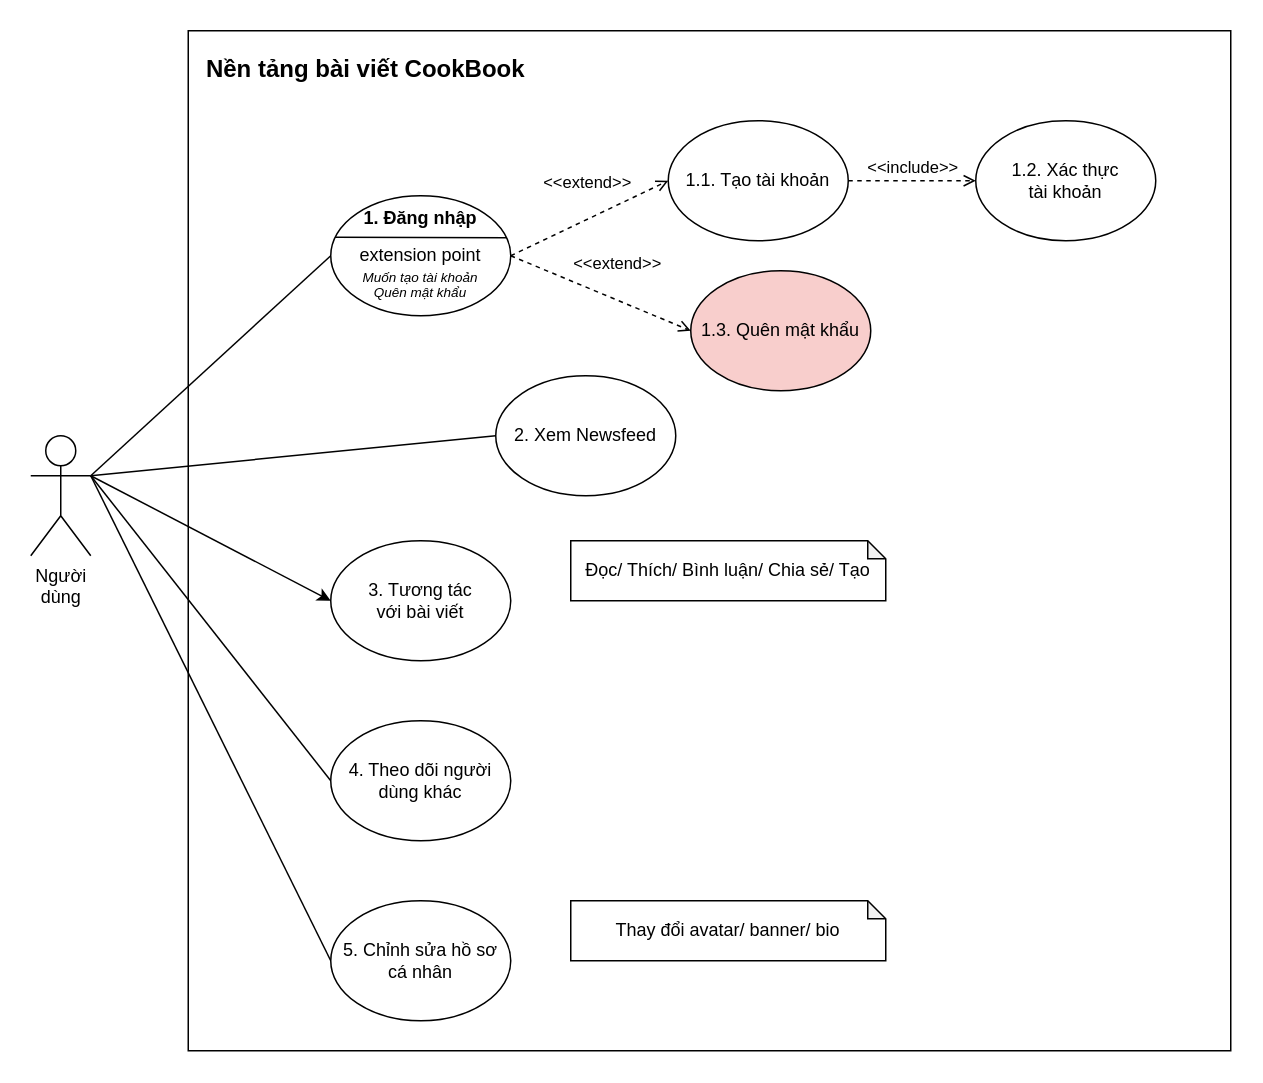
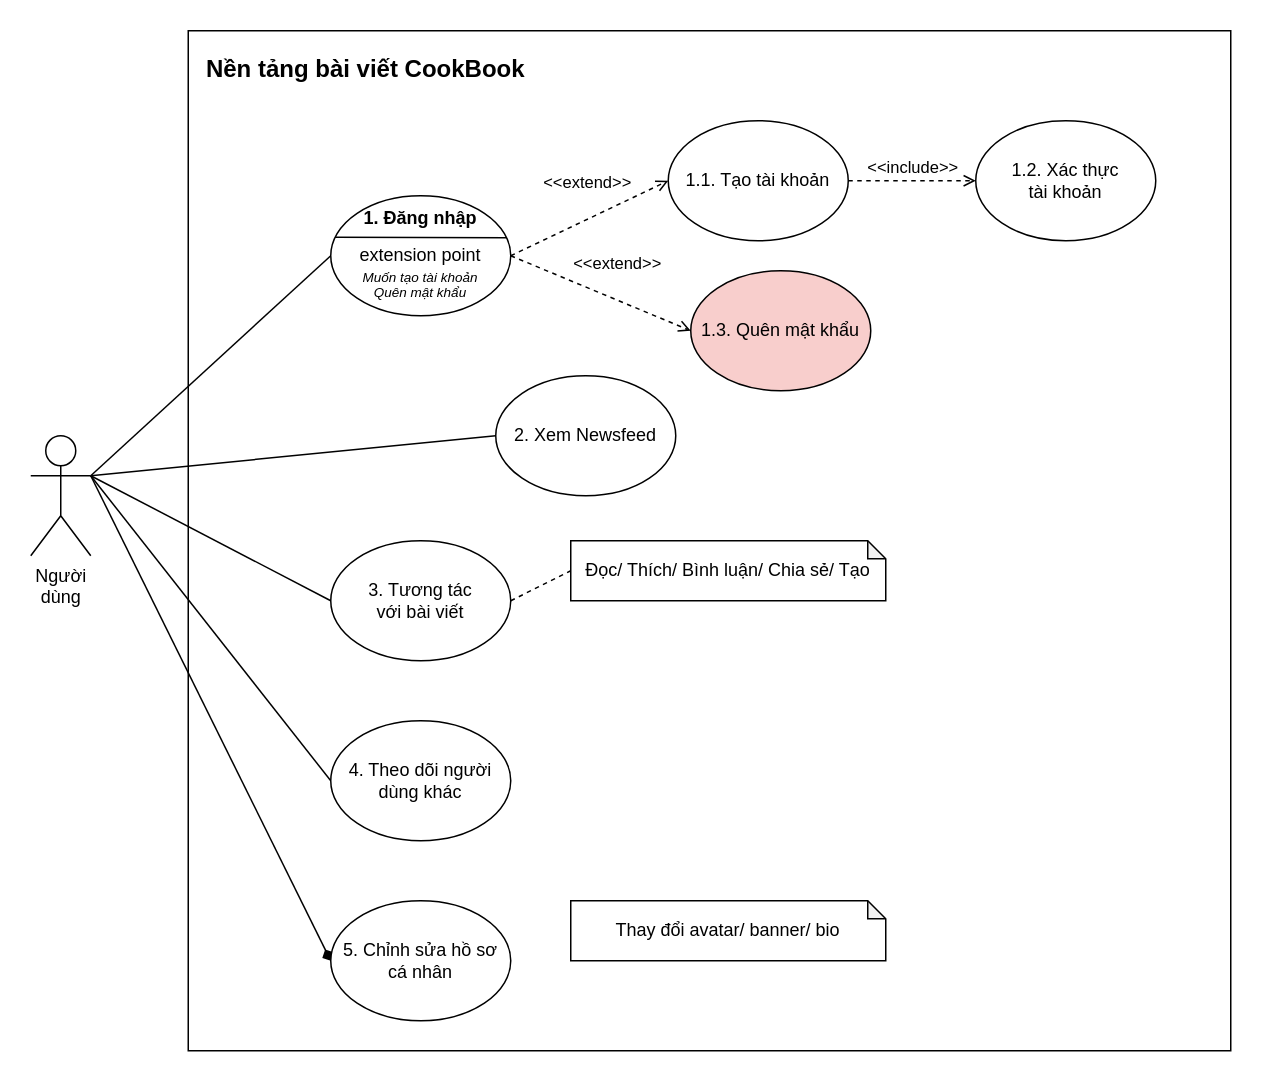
  <mxCell id="0" />
  <mxCell id="1" parent="0" />
  <mxCell id="2" value="" style="rounded=0;whiteSpace=wrap;html=1;fillColor=none;strokeColor=default;fontSize=12;movable=1;resizable=1;rotatable=1;deletable=1;editable=1;locked=0;connectable=1;" vertex="1" parent="1"><mxGeometry x="125" y="20" width="695" height="680" as="geometry" /></mxCell>
  <mxCell id="3" value="&lt;font&gt;Người&lt;br&gt;dùng&lt;/font&gt;" style="shape=umlActor;verticalLabelPosition=bottom;verticalAlign=top;html=1;outlineConnect=0;fontSize=12;" vertex="1" parent="1"><mxGeometry x="20" y="290" width="40" height="80" as="geometry" /></mxCell>
  <mxCell id="4" value="" style="endArrow=none;html=1;rounded=0;entryX=0;entryY=0.5;entryDx=0;entryDy=0;exitX=1;exitY=0.333;exitDx=0;exitDy=0;exitPerimeter=0;fontSize=12;" edge="1" parent="1" source="3" target="7"><mxGeometry width="50" height="50" relative="1" as="geometry"><mxPoint y="440" as="sourcePoint" x="-10" /><mxPoint x="220" y="170" as="targetPoint" /></mxGeometry></mxCell>
  <mxCell id="5" value="&lt;div&gt;&lt;span style=&quot;background-color: initial;&quot;&gt;Nền tảng bài viết CookBook&lt;/span&gt;&lt;br&gt;&lt;/div&gt;" style="text;strokeColor=none;fillColor=none;html=1;fontSize=16;fontStyle=1;verticalAlign=middle;align=center;" vertex="1" parent="1"><mxGeometry x="125" y="20" width="235" height="50" as="geometry" /></mxCell>
  <mxCell id="6" value="" style="endArrow=none;html=1;rounded=0;exitX=1;exitY=0.333;exitDx=0;exitDy=0;exitPerimeter=0;entryX=0;entryY=0.5;entryDx=0;entryDy=0;fontSize=12;" edge="1" parent="1" source="3" target="8"><mxGeometry width="50" height="50" relative="1" as="geometry"><mxPoint x="70" y="317" as="sourcePoint" /><mxPoint x="220" y="460" as="targetPoint" /></mxGeometry></mxCell>
  <mxCell id="7" value="" style="ellipse;whiteSpace=wrap;html=1;" vertex="1" parent="1"><mxGeometry x="220" y="130" width="120" height="80" as="geometry" /></mxCell>
  <mxCell id="8" value="4. Theo dõi người dùng khác" style="ellipse;whiteSpace=wrap;html=1;" vertex="1" parent="1"><mxGeometry x="220" y="480" width="120" height="80" as="geometry" /></mxCell>
  <mxCell id="9" value="2. Xem Newsfeed" style="ellipse;whiteSpace=wrap;html=1;" vertex="1" parent="1"><mxGeometry x="330" y="250" width="120" height="80" as="geometry" /></mxCell>
  <mxCell id="10" value="" style="endArrow=none;html=1;rounded=0;fontSize=12;exitX=1;exitY=0.333;exitDx=0;exitDy=0;exitPerimeter=0;entryX=0;entryY=0.5;entryDx=0;entryDy=0;" edge="1" parent="1" source="3" target="9"><mxGeometry width="50" height="50" relative="1" as="geometry"><mxPoint x="60" y="320" as="sourcePoint" /><mxPoint x="230" y="410" as="targetPoint" /></mxGeometry></mxCell>
  <mxCell id="11" value="1. Đăng nhập" style="text;html=1;align=center;verticalAlign=middle;whiteSpace=wrap;rounded=0;fontStyle=1;fontSize=12;" vertex="1" parent="1"><mxGeometry x="220" y="130" width="120" height="30" as="geometry" /></mxCell>
  <mxCell id="12" value="" style="endArrow=none;html=1;rounded=0;exitX=0.024;exitY=0.346;exitDx=0;exitDy=0;exitPerimeter=0;entryX=0.979;entryY=0.351;entryDx=0;entryDy=0;entryPerimeter=0;" edge="1" parent="1" source="7" target="7"><mxGeometry width="50" height="50" relative="1" as="geometry"><mxPoint x="240" y="230" as="sourcePoint" /><mxPoint x="290" y="180" as="targetPoint" /></mxGeometry></mxCell>
  <mxCell id="13" value="extension point" style="text;html=1;align=center;verticalAlign=middle;whiteSpace=wrap;rounded=0;" vertex="1" parent="1"><mxGeometry x="225" y="160" width="110" height="20" as="geometry" /></mxCell>
  <mxCell id="14" value="Muốn tạo tài khoản" style="text;html=1;align=center;verticalAlign=middle;whiteSpace=wrap;rounded=0;fontSize=9;fontStyle=2" vertex="1" parent="1"><mxGeometry x="220" y="180" width="120" height="10" as="geometry" /></mxCell>
  <mxCell id="15" value="Quên mật khẩu" style="text;html=1;align=center;verticalAlign=middle;whiteSpace=wrap;rounded=0;fontStyle=2;fontSize=9;" vertex="1" parent="1"><mxGeometry x="240" y="190" width="80" height="10" as="geometry" /></mxCell>
  <mxCell id="16" value="1.1. Tạo tài khoản" style="ellipse;whiteSpace=wrap;html=1;" vertex="1" parent="1"><mxGeometry x="445" y="80" width="120" height="80" as="geometry" /></mxCell>
  <mxCell id="17" value="&amp;lt;&amp;lt;extend&amp;gt;&amp;gt;" style="html=1;verticalAlign=bottom;labelBackgroundColor=none;endArrow=open;endFill=0;dashed=1;rounded=0;exitX=1;exitY=0.5;exitDx=0;exitDy=0;entryX=0;entryY=0.5;entryDx=0;entryDy=0;" edge="1" parent="1" source="7" target="16"><mxGeometry x="0.089" y="14" width="160" relative="1" as="geometry"><mxPoint x="440" y="260" as="sourcePoint" /><mxPoint x="600" y="260" as="targetPoint" /><mxPoint as="offset" /></mxGeometry></mxCell>
  <mxCell id="18" value="1.3. Quên mật khẩu" style="ellipse;whiteSpace=wrap;html=1;fillColor=#f8cecc;" vertex="1" parent="1"><mxGeometry x="460" y="180" width="120" height="80" as="geometry" /></mxCell>
  <mxCell id="19" value="&amp;lt;&amp;lt;extend&amp;gt;&amp;gt;" style="html=1;verticalAlign=bottom;labelBackgroundColor=none;endArrow=open;endFill=0;dashed=1;rounded=0;exitX=1;exitY=0.5;exitDx=0;exitDy=0;entryX=0;entryY=0.5;entryDx=0;entryDy=0;" edge="1" parent="1" target="18" source="7"><mxGeometry x="0.089" y="14" width="160" relative="1" as="geometry"><mxPoint x="340" y="270" as="sourcePoint" /><mxPoint x="600" y="360" as="targetPoint" /><mxPoint as="offset" /></mxGeometry></mxCell>
  <mxCell id="20" value="3. Tương tác &lt;br&gt;với bài viết" style="ellipse;whiteSpace=wrap;html=1;" vertex="1" parent="1"><mxGeometry x="220" y="360" width="120" height="80" as="geometry" /></mxCell>
- <mxCell id="21" value="" style="endArrow=classic;html=1;rounded=0;fontSize=12;exitX=1;exitY=0.333;exitDx=0;exitDy=0;exitPerimeter=0;entryX=0;entryY=0.5;entryDx=0;entryDy=0;" edge="1" parent="1" source="3" target="20"><mxGeometry width="50" height="50" relative="1" as="geometry"><mxPoint x="70" y="327" as="sourcePoint" /><mxPoint x="230" y="300" as="targetPoint" /></mxGeometry></mxCell>
+ <mxCell id="21" value="" style="endArrow=none;html=1;rounded=0;fontSize=12;exitX=1;exitY=0.333;exitDx=0;exitDy=0;exitPerimeter=0;entryX=0;entryY=0.5;entryDx=0;entryDy=0;" edge="1" parent="1" source="3" target="20"><mxGeometry width="50" height="50" relative="1" as="geometry"><mxPoint x="70" y="327" as="sourcePoint" /><mxPoint x="230" y="300" as="targetPoint" /></mxGeometry></mxCell>
  <mxCell id="22" value="Đọc/ Thích/ Bình luận/ Chia sẻ/ Tạo" style="shape=note;whiteSpace=wrap;html=1;backgroundOutline=1;darkOpacity=0.05;size=12;" vertex="1" parent="1"><mxGeometry x="380" y="360" width="210" height="40" as="geometry" /></mxCell>
- <mxCell id="24" value="" style="endArrow=none;html=1;rounded=0;exitX=1;exitY=0.333;exitDx=0;exitDy=0;exitPerimeter=0;fontSize=12;entryX=0;entryY=0.5;entryDx=0;entryDy=0;" edge="1" parent="1" source="3" target="25"><mxGeometry width="50" height="50" relative="1" as="geometry"><mxPoint x="70" y="327" as="sourcePoint" /><mxPoint x="200" y="590" as="targetPoint" /></mxGeometry></mxCell>
+ <mxCell id="23" value="" style="endArrow=none;dashed=1;html=1;rounded=0;exitX=1;exitY=0.5;exitDx=0;exitDy=0;entryX=0;entryY=0.5;entryDx=0;entryDy=0;entryPerimeter=0;" edge="1" parent="1" source="20" target="22"><mxGeometry width="50" height="50" relative="1" as="geometry"><mxPoint x="370" y="500" as="sourcePoint" /><mxPoint x="420" y="450" as="targetPoint" /></mxGeometry></mxCell>
+ <mxCell id="24" value="" style="endArrow=diamond;html=1;rounded=0;exitX=1;exitY=0.333;exitDx=0;exitDy=0;exitPerimeter=0;fontSize=12;entryX=0;entryY=0.5;entryDx=0;entryDy=0;" edge="1" parent="1" source="3" target="25"><mxGeometry width="50" height="50" relative="1" as="geometry"><mxPoint x="70" y="327" as="sourcePoint" /><mxPoint x="200" y="590" as="targetPoint" /></mxGeometry></mxCell>
  <mxCell id="25" value="5. Chỉnh sửa hồ sơ cá nhân" style="ellipse;whiteSpace=wrap;html=1;" vertex="1" parent="1"><mxGeometry x="220" y="600" width="120" height="80" as="geometry" /></mxCell>
  <mxCell id="26" value="Thay đổi avatar/ banner/ bio" style="shape=note;whiteSpace=wrap;html=1;backgroundOutline=1;darkOpacity=0.05;size=12;" vertex="1" parent="1"><mxGeometry x="380" y="600" width="210" height="40" as="geometry" /></mxCell>
  <mxCell id="27" value="&amp;lt;&amp;lt;include&amp;gt;&amp;gt;" style="html=1;verticalAlign=bottom;labelBackgroundColor=none;endArrow=open;endFill=0;dashed=1;rounded=0;exitX=1;exitY=0.5;exitDx=0;exitDy=0;" edge="1" parent="1" source="16"><mxGeometry width="160" relative="1" as="geometry"><mxPoint x="580" y="120" as="sourcePoint" /><mxPoint x="650" y="120" as="targetPoint" /></mxGeometry></mxCell>
  <mxCell id="28" value="1.2. Xác thực &lt;br&gt;tài khoản" style="ellipse;whiteSpace=wrap;html=1;" vertex="1" parent="1"><mxGeometry x="650" y="80" width="120" height="80" as="geometry" /></mxCell>
